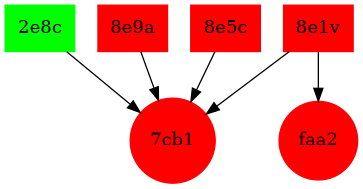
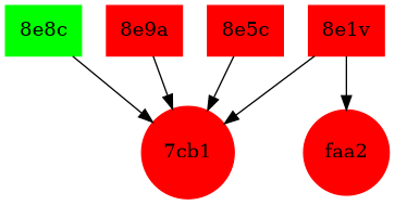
  digraph {
    node [color=red shape=rectangle style=filled]
    "8e1v"
    "7cb1" [shape=circle]
    faa2 [shape=circle]
-   "8e8c" [color=green label="2e8c"]
+   "8e8c" [color=green]
    "8e9a"
    "8e5c"
    "8e1v" -> "7cb1"
    "8e1v" -> faa2
    "8e8c" -> "7cb1"
    "8e9a" -> "7cb1"
    "8e5c" -> "7cb1"
  }
